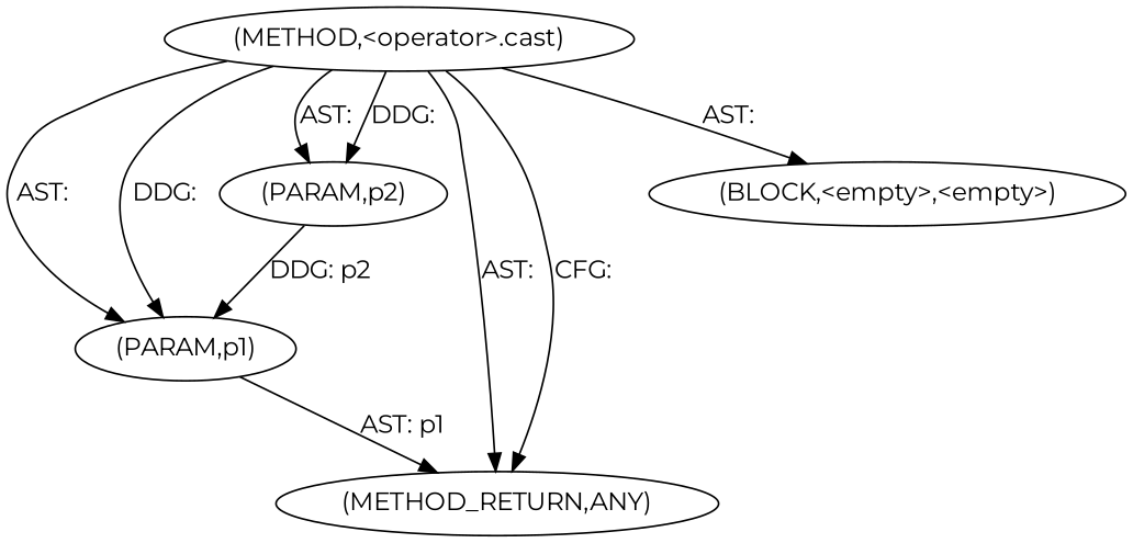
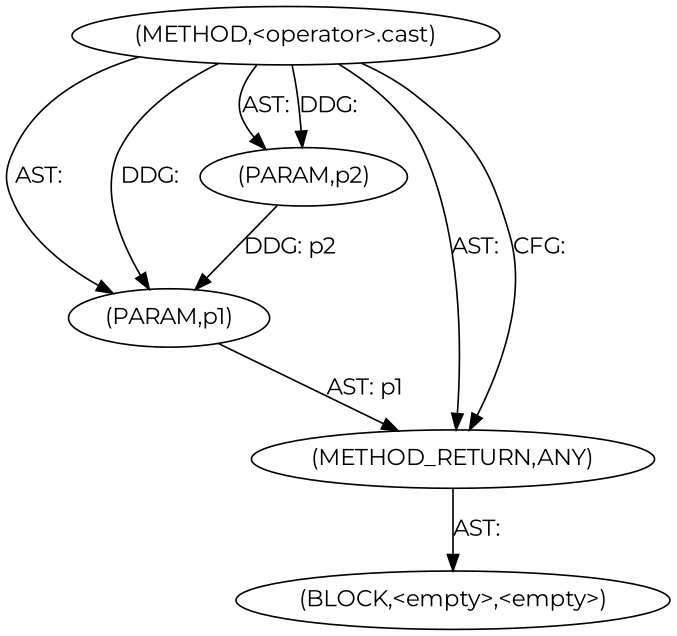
  digraph {
    fontname=Montserrat
    node [fontname=Montserrat]
    edge [fontname=Montserrat]
    n1 [label=<(METHOD,&lt;operator&gt;.cast)>]
    n2 [label=<(PARAM,p1)>]
    n3 [label=<(PARAM,p2)>]
    n4 [label=<(METHOD_RETURN,ANY)>]
    n5 [label=<(BLOCK,&lt;empty&gt;,&lt;empty&gt;)>]
    n1 -> n2 [label="AST: "]
    n1 -> n2 [label="DDG: "]
    n1 -> n3 [label="AST: "]
    n1 -> n3 [label="DDG: "]
    n1 -> n4 [label="AST: "]
    n1 -> n4 [label="CFG: "]
-   n1 -> n5 [label="AST: "]
+   n4 -> n5 [label="AST: "]
    n2 -> n4 [label="AST: p1"]
    n3 -> n2 [label="DDG: p2"]
  }
